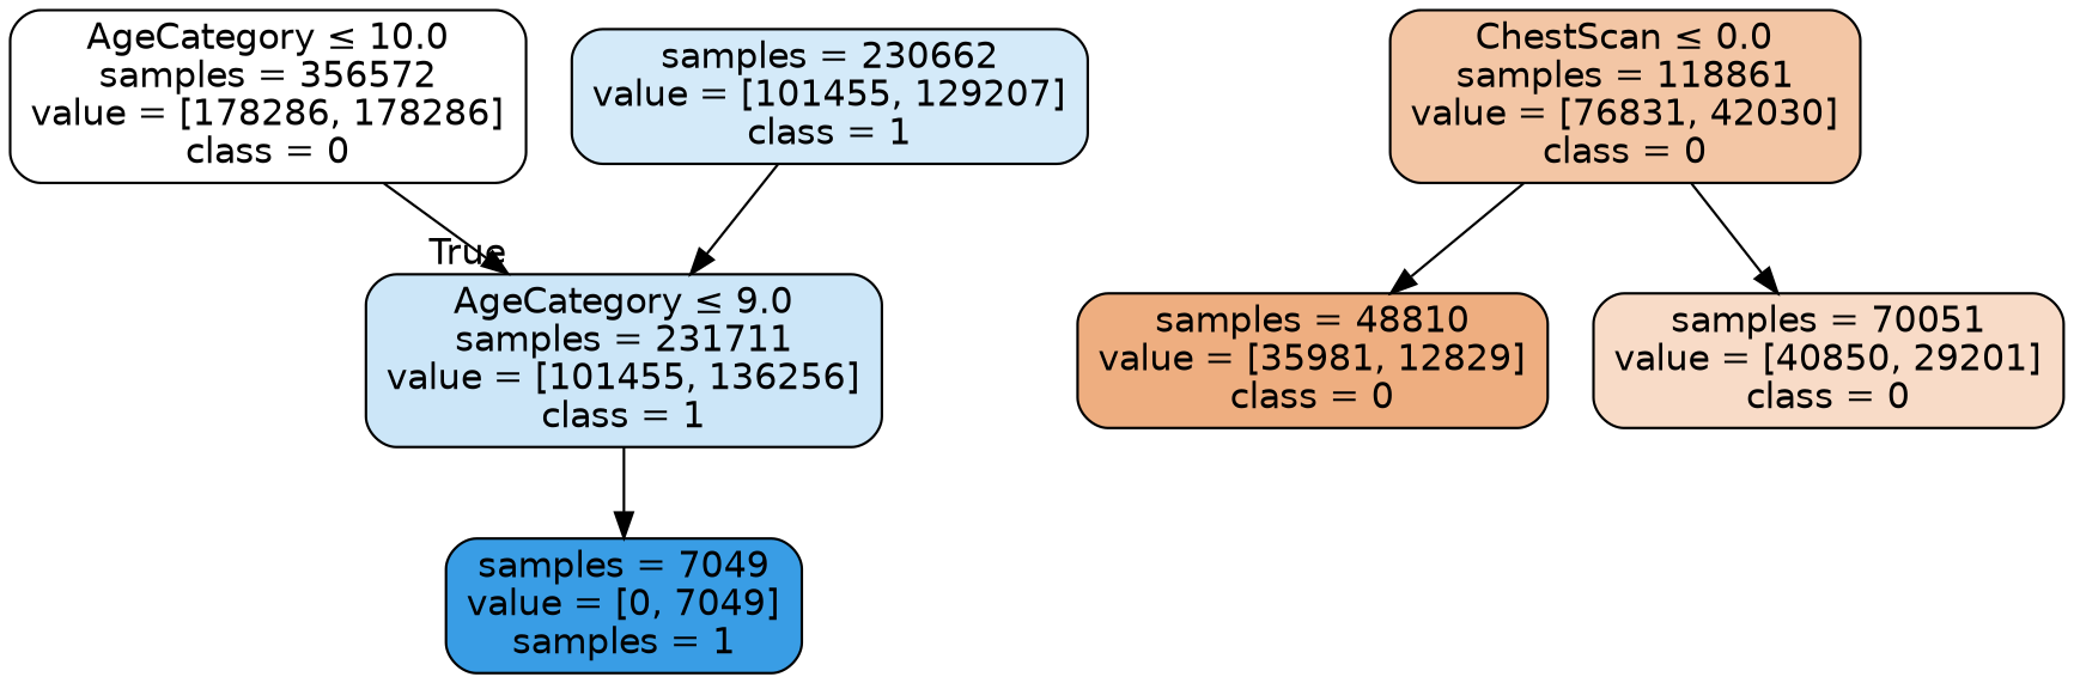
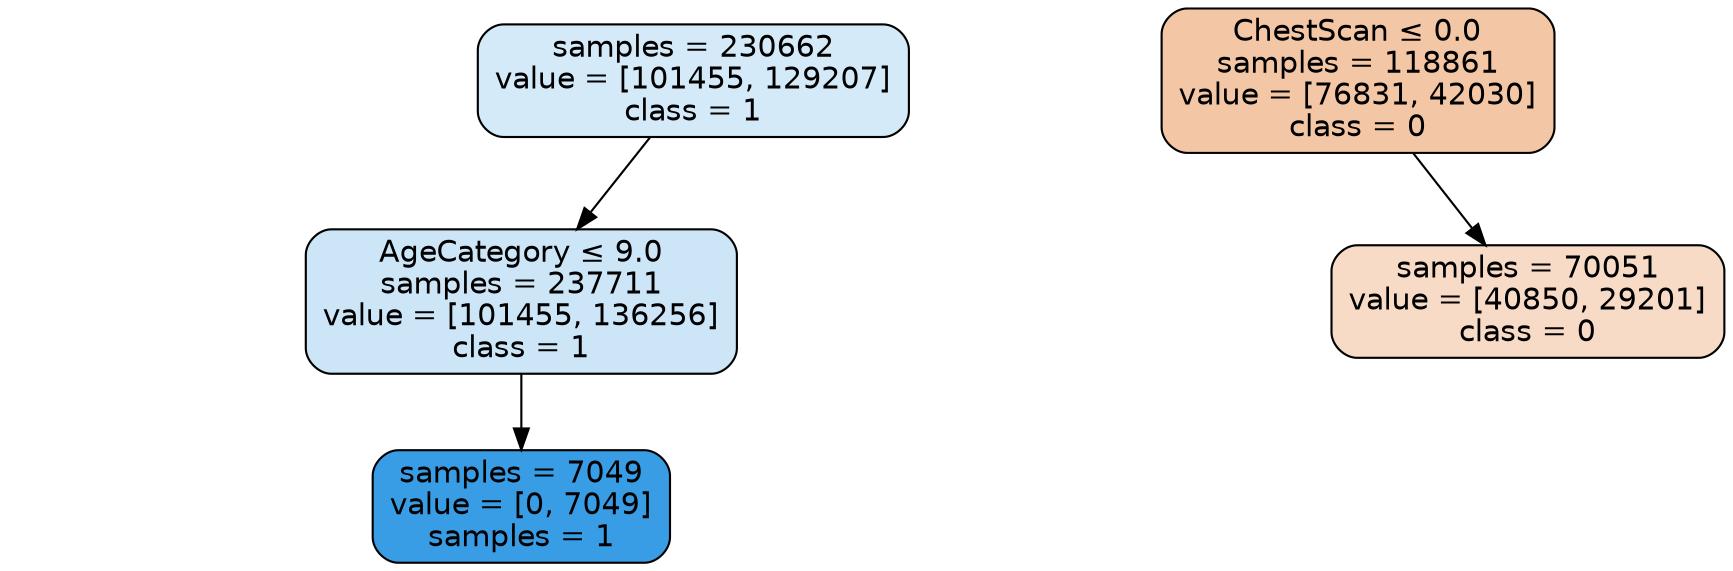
  digraph {
    node [color=black fontname=helvetica shape=box style="filled, rounded"]
    edge [fontname=helvetica]
-   n1 [fillcolor="#ffffff" label=<AgeCategory &le; 10.0<br/>samples = 356572<br/>value = [178286, 178286]<br/>class = 0>]
-   n2 [fillcolor="#cce6f8" label=<AgeCategory &le; 9.0<br/>samples = 231711<br/>value = [101455, 136256]<br/>class = 1>]
+   n2 [fillcolor="#cce6f8" label=<AgeCategory &le; 9.0<br/>samples = 237711<br/>value = [101455, 136256]<br/>class = 1>]
    n3 [fillcolor="#399de5" label=<samples = 7049<br/>value = [0, 7049]<br/>samples = 1>]
    n4 [fillcolor="#f3c6a5" label=<ChestScan &le; 0.0<br/>samples = 118861<br/>value = [76831, 42030]<br/>class = 0>]
-   n5 [fillcolor="#eeae80" label=<samples = 48810<br/>value = [35981, 12829]<br/>class = 0>]
    n6 [fillcolor="#f8dbc7" label=<samples = 70051<br/>value = [40850, 29201]<br/>class = 0>]
    n7 [fillcolor="#d4eaf9" label=<samples = 230662<br/>value = [101455, 129207]<br/>class = 1>]
-   n1 -> n2 [headlabel=True labelangle=45 labeldistance=2.5]
    n2 -> n3
-   n4 -> n5
    n4 -> n6
    n7 -> n2
  }
